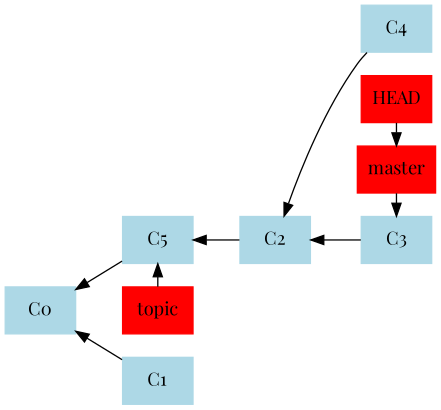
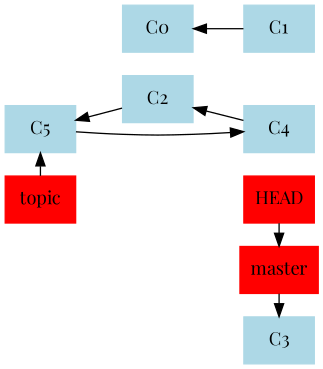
  digraph {
    fontname="Playfair Display"
    rankdir=RL
    node [color=lightblue fontname="Playfair Display" shape=box style=filled]
    edge [fontname="Playfair Display"]
    C3
    C4
    HEAD [color=red]
    master [color=red]
    C5
    topic [color=red]
    C2
    C1
    C0
    subgraph sub_1 {
      rank=same
      C3
      C4
      HEAD
      master
    }
    subgraph sub_2 {
      rank=same
      C5
      topic
    }
-   C3 -> C2 [weight=2]
    C4 -> C2
    HEAD -> master
    master -> C3
-   C5 -> C0
+   C5 -> C4
    C5 -> topic [dir=back]
    C2 -> C5
    C1 -> C0
  }
